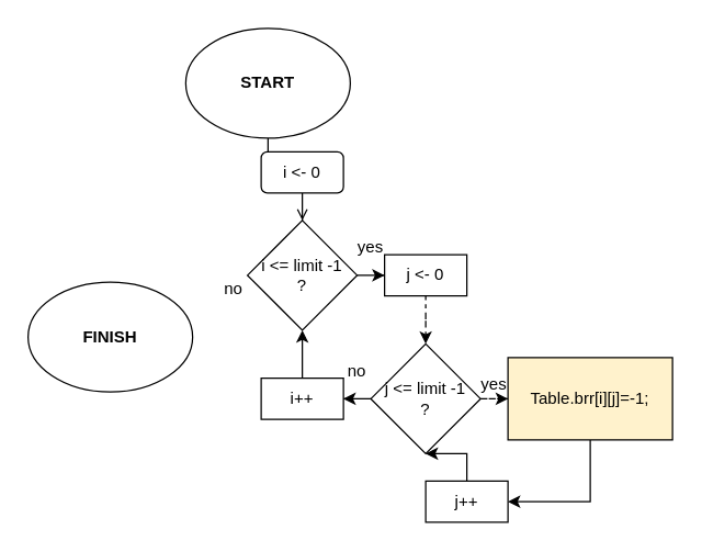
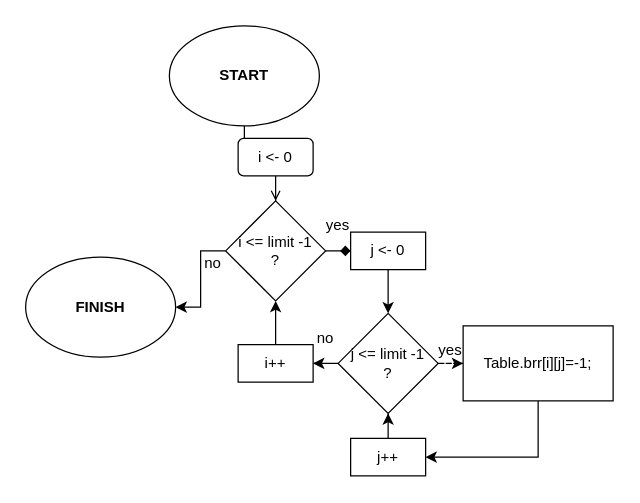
  <mxCell id="0" />
  <mxCell id="1" parent="0" />
  <mxCell id="2" value="" style="edgeStyle=orthogonalEdgeStyle;rounded=0;orthogonalLoop=1;jettySize=auto;html=1;" edge="1" parent="1" source="3" target="6"><mxGeometry relative="1" as="geometry" /></mxCell>
  <mxCell id="3" value="&lt;b&gt;START&lt;/b&gt;" style="ellipse;whiteSpace=wrap;html=1;" vertex="1" parent="1"><mxGeometry x="135" y="20" width="120" height="80" as="geometry" /></mxCell>
  <mxCell id="4" value="&lt;b&gt;FINISH&lt;/b&gt;" style="ellipse;whiteSpace=wrap;html=1;" vertex="1" parent="1"><mxGeometry x="20" y="205" width="120" height="80" as="geometry" /></mxCell>
  <mxCell id="5" value="" style="edgeStyle=orthogonalEdgeStyle;rounded=0;orthogonalLoop=1;jettySize=auto;html=1;endArrow=open;" edge="1" parent="1" source="6" target="11"><mxGeometry relative="1" as="geometry" /></mxCell>
  <mxCell id="6" value="i &amp;lt;- 0" style="whiteSpace=wrap;html=1;rounded=1;" vertex="1" parent="1"><mxGeometry x="190" y="110" width="60" height="30" as="geometry" /></mxCell>
- <mxCell id="7" value="" style="edgeStyle=orthogonalEdgeStyle;rounded=0;orthogonalLoop=1;jettySize=auto;html=1;dashed=1;" edge="1" parent="1" source="8" target="14"><mxGeometry relative="1" as="geometry" /></mxCell>
+ <mxCell id="7" value="" style="edgeStyle=orthogonalEdgeStyle;rounded=0;orthogonalLoop=1;jettySize=auto;html=1;" edge="1" parent="1" source="8" target="14"><mxGeometry relative="1" as="geometry" /></mxCell>
  <mxCell id="8" value="j &amp;lt;- 0" style="rounded=0;whiteSpace=wrap;html=1;" vertex="1" parent="1"><mxGeometry x="280" y="185" width="60" height="30" as="geometry" /></mxCell>
- <mxCell id="9" value="" style="edgeStyle=orthogonalEdgeStyle;rounded=0;orthogonalLoop=1;jettySize=auto;html=1;" edge="1" parent="1" source="11" target="8"><mxGeometry relative="1" as="geometry" /></mxCell>
+ <mxCell id="9" value="" style="edgeStyle=orthogonalEdgeStyle;rounded=0;orthogonalLoop=1;jettySize=auto;html=1;endArrow=diamond;" edge="1" parent="1" source="11" target="8"><mxGeometry relative="1" as="geometry" /></mxCell>
+ <mxCell id="10" value="" style="edgeStyle=orthogonalEdgeStyle;rounded=0;orthogonalLoop=1;jettySize=auto;html=1;" edge="1" parent="1" source="11" target="4"><mxGeometry relative="1" as="geometry" /></mxCell>
  <mxCell id="11" value="i &amp;lt;= limit -1&lt;br&gt;?" style="rhombus;whiteSpace=wrap;html=1;" vertex="1" parent="1"><mxGeometry x="180" y="160" width="80" height="80" as="geometry" /></mxCell>
  <mxCell id="12" value="" style="edgeStyle=orthogonalEdgeStyle;rounded=0;orthogonalLoop=1;jettySize=auto;html=1;dashed=1;" edge="1" parent="1" source="14" target="16"><mxGeometry relative="1" as="geometry" /></mxCell>
  <mxCell id="13" value="" style="edgeStyle=orthogonalEdgeStyle;rounded=0;orthogonalLoop=1;jettySize=auto;html=1;" edge="1" parent="1" source="14" target="20"><mxGeometry relative="1" as="geometry" /></mxCell>
  <mxCell id="14" value="j &amp;lt;= limit -1&lt;br&gt;?" style="rhombus;whiteSpace=wrap;html=1;" vertex="1" parent="1"><mxGeometry x="270" y="250" width="80" height="80" as="geometry" /></mxCell>
  <mxCell id="15" style="edgeStyle=orthogonalEdgeStyle;rounded=0;orthogonalLoop=1;jettySize=auto;html=1;exitX=0.5;exitY=1;exitDx=0;exitDy=0;entryX=1;entryY=0.5;entryDx=0;entryDy=0;" edge="1" parent="1" source="16" target="18"><mxGeometry relative="1" as="geometry" /></mxCell>
- <mxCell id="16" value="Table.brr[i][j]=-1;" style="rounded=0;whiteSpace=wrap;html=1;fillColor=#fff2cc;" vertex="1" parent="1"><mxGeometry x="370" y="260" width="120" height="60" as="geometry" /></mxCell>
+ <mxCell id="16" value="Table.brr[i][j]=-1;" style="rounded=0;whiteSpace=wrap;html=1;" vertex="1" parent="1"><mxGeometry x="370" y="260" width="120" height="60" as="geometry" /></mxCell>
  <mxCell id="17" value="" style="edgeStyle=orthogonalEdgeStyle;rounded=0;orthogonalLoop=1;jettySize=auto;html=1;" edge="1" parent="1" source="18" target="14"><mxGeometry relative="1" as="geometry" /></mxCell>
- <mxCell id="18" value="j++" style="rounded=0;whiteSpace=wrap;html=1;" vertex="1" parent="1"><mxGeometry x="310" y="350" width="60" height="30" as="geometry" /></mxCell>
+ <mxCell id="18" value="j++" style="rounded=0;whiteSpace=wrap;html=1;" vertex="1" parent="1"><mxGeometry x="280" y="350" width="60" height="30" as="geometry" /></mxCell>
  <mxCell id="19" value="" style="edgeStyle=orthogonalEdgeStyle;rounded=0;orthogonalLoop=1;jettySize=auto;html=1;" edge="1" parent="1" source="20" target="11"><mxGeometry relative="1" as="geometry" /></mxCell>
  <mxCell id="20" value="i++" style="rounded=0;whiteSpace=wrap;html=1;" vertex="1" parent="1"><mxGeometry x="190" y="275" width="60" height="30" as="geometry" /></mxCell>
  <mxCell id="21" value="yes" style="text;html=1;strokeColor=none;fillColor=none;align=center;verticalAlign=middle;whiteSpace=wrap;rounded=0;" vertex="1" parent="1"><mxGeometry x="340" y="270" width="40" height="20" as="geometry" /></mxCell>
  <mxCell id="22" value="yes" style="text;html=1;strokeColor=none;fillColor=none;align=center;verticalAlign=middle;whiteSpace=wrap;rounded=0;" vertex="1" parent="1"><mxGeometry x="250" y="170" width="40" height="20" as="geometry" /></mxCell>
  <mxCell id="23" value="no" style="text;html=1;strokeColor=none;fillColor=none;align=center;verticalAlign=middle;whiteSpace=wrap;rounded=0;" vertex="1" parent="1"><mxGeometry x="150" y="200" width="40" height="20" as="geometry" /></mxCell>
  <mxCell id="24" value="no" style="text;html=1;strokeColor=none;fillColor=none;align=center;verticalAlign=middle;whiteSpace=wrap;rounded=0;" vertex="1" parent="1"><mxGeometry x="240" y="260" width="40" height="20" as="geometry" /></mxCell>
